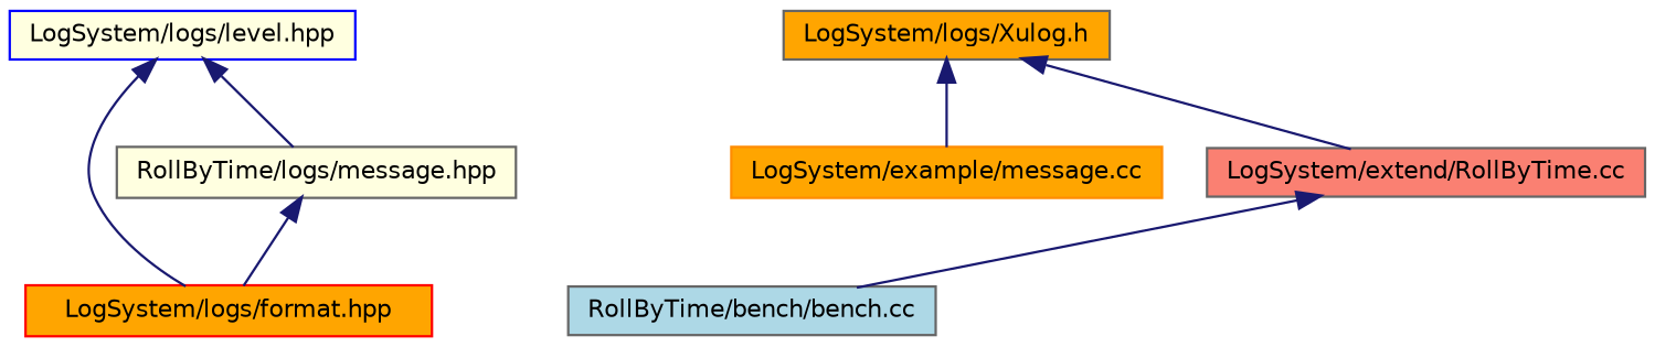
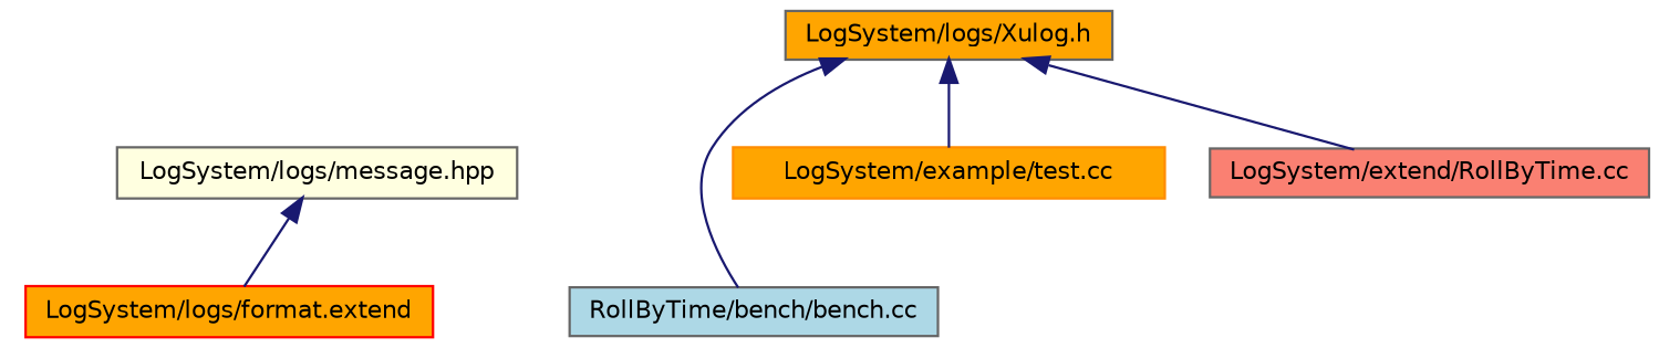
  digraph {
    node [color=gray40 fillcolor=orange fontname=Helvetica fontsize=10 shape=record style=filled]
    edge [color=midnightblue dir=back fontname=Helvetica fontsize=10 labelfontname=Helvetica labelfontsize=10 style=solid]
-   n1 [color=blue fillcolor=lightyellow fontcolor=black height=0.2 label="LogSystem/logs/level.hpp" width=0.4]
-   n2 [color=red height=0.2 label="LogSystem/logs/format.hpp" width=0.4]
-   n3 [fillcolor=lightyellow height=0.2 label="RollByTime/logs/message.hpp" width=0.4]
+   n2 [color=red height=0.2 label="LogSystem/logs/format.extend" width=0.4]
+   n3 [fillcolor=lightyellow height=0.2 label="LogSystem/logs/message.hpp" width=0.4]
    n4 [height=0.2 label="LogSystem/logs/Xulog.h" width=0.4]
    n5 [fillcolor=lightblue height=0.2 label="RollByTime/bench/bench.cc" width=0.4]
-   n6 [color=darkorange height=0.2 label="LogSystem/example/message.cc" width=0.4]
+   n6 [color=darkorange height=0.2 label="LogSystem/example/test.cc" width=0.4]
    n7 [fillcolor=salmon height=0.2 label="LogSystem/extend/RollByTime.cc" width=0.4]
-   n1 -> n2
-   n1 -> n3
    n3 -> n2
-   n7 -> n5
+   n4 -> n5
    n4 -> n6
    n4 -> n7
  }
